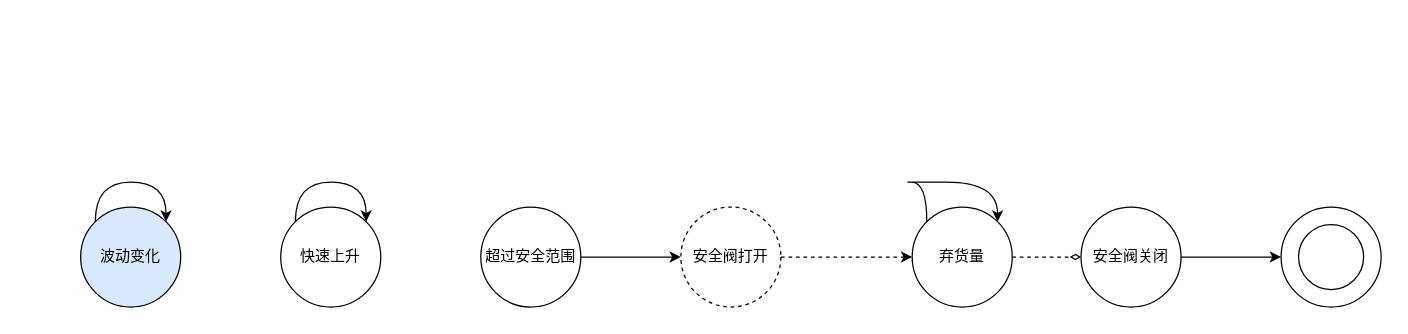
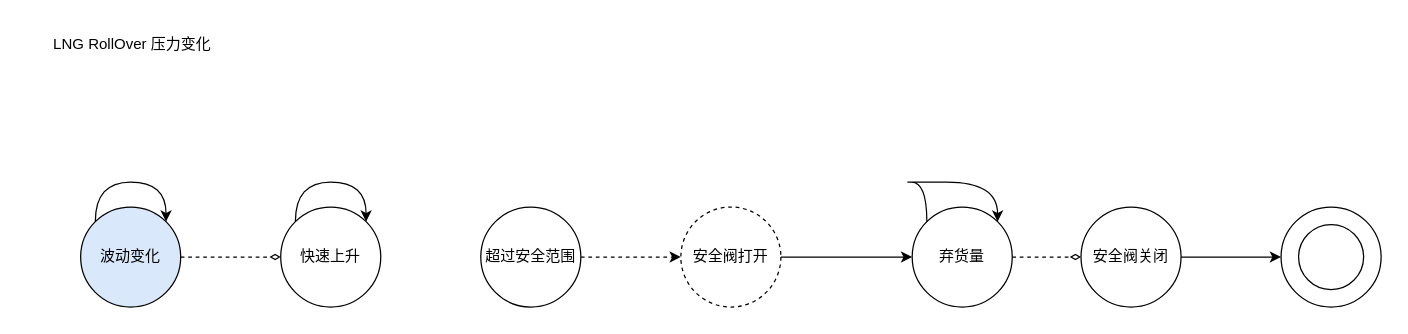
  <mxCell id="0" />
  <mxCell id="1" parent="0" />
+ <mxCell id="2" value="" style="edgeStyle=orthogonalEdgeStyle;rounded=0;orthogonalLoop=1;jettySize=auto;html=1;endArrow=diamondThin;endFill=0;dashed=1;" edge="1" parent="1" source="3" target="5"><mxGeometry relative="1" as="geometry" /></mxCell>
  <mxCell id="3" value="波动变化" style="ellipse;whiteSpace=wrap;html=1;aspect=fixed;fillColor=#dae8fc;" vertex="1" parent="1"><mxGeometry x="64" y="165" width="80" height="80" as="geometry" /></mxCell>
+ <mxCell id="4" value="LNG RollOver 压力变化" style="text;html=1;align=center;verticalAlign=middle;whiteSpace=wrap;rounded=0;" vertex="1" parent="1"><mxGeometry x="20" y="20" width="171" height="30" as="geometry" /></mxCell>
  <mxCell id="5" value="快速上升" style="ellipse;whiteSpace=wrap;html=1;aspect=fixed;" vertex="1" parent="1"><mxGeometry x="224" y="165" width="80" height="80" as="geometry" /></mxCell>
- <mxCell id="6" value="" style="edgeStyle=orthogonalEdgeStyle;rounded=0;orthogonalLoop=1;jettySize=auto;html=1;" edge="1" parent="1" source="7" target="9"><mxGeometry relative="1" as="geometry" /></mxCell>
+ <mxCell id="6" value="" style="edgeStyle=orthogonalEdgeStyle;rounded=0;orthogonalLoop=1;jettySize=auto;html=1;dashed=1;" edge="1" parent="1" source="7" target="9"><mxGeometry relative="1" as="geometry" /></mxCell>
  <mxCell id="7" value="超过安全范围" style="ellipse;whiteSpace=wrap;html=1;aspect=fixed;" vertex="1" parent="1"><mxGeometry x="384" y="165" width="80" height="80" as="geometry" /></mxCell>
- <mxCell id="8" value="" style="edgeStyle=orthogonalEdgeStyle;rounded=0;orthogonalLoop=1;jettySize=auto;html=1;dashed=1;" edge="1" parent="1" source="9" target="11"><mxGeometry relative="1" as="geometry" /></mxCell>
+ <mxCell id="8" value="" style="edgeStyle=orthogonalEdgeStyle;rounded=0;orthogonalLoop=1;jettySize=auto;html=1;" edge="1" parent="1" source="9" target="11"><mxGeometry relative="1" as="geometry" /></mxCell>
  <mxCell id="9" value="安全阀打开" style="ellipse;whiteSpace=wrap;html=1;aspect=fixed;dashed=1;" vertex="1" parent="1"><mxGeometry x="544" y="165" width="80" height="80" as="geometry" /></mxCell>
  <mxCell id="10" value="" style="edgeStyle=orthogonalEdgeStyle;rounded=0;orthogonalLoop=1;jettySize=auto;html=1;endArrow=diamondThin;endFill=0;dashed=1;" edge="1" parent="1" source="11" target="13"><mxGeometry relative="1" as="geometry" /></mxCell>
  <mxCell id="11" value="弃货量" style="ellipse;whiteSpace=wrap;html=1;aspect=fixed;" vertex="1" parent="1"><mxGeometry x="729" y="165" width="80" height="80" as="geometry" /></mxCell>
  <mxCell id="12" value="" style="edgeStyle=orthogonalEdgeStyle;rounded=0;orthogonalLoop=1;jettySize=auto;html=1;" edge="1" parent="1" source="13" target="14"><mxGeometry relative="1" as="geometry" /></mxCell>
  <mxCell id="13" value="安全阀关闭" style="ellipse;whiteSpace=wrap;html=1;aspect=fixed;" vertex="1" parent="1"><mxGeometry x="864" y="165" width="80" height="80" as="geometry" /></mxCell>
  <mxCell id="14" value="" style="ellipse;whiteSpace=wrap;html=1;aspect=fixed;" vertex="1" parent="1"><mxGeometry x="1024" y="165" width="80" height="80" as="geometry" /></mxCell>
  <mxCell id="15" value="" style="ellipse;whiteSpace=wrap;html=1;aspect=fixed;" vertex="1" parent="1"><mxGeometry x="1038" y="179" width="52" height="52" as="geometry" /></mxCell>
  <mxCell id="16" style="edgeStyle=orthogonalEdgeStyle;rounded=0;orthogonalLoop=1;jettySize=auto;html=1;exitX=0;exitY=0;exitDx=0;exitDy=0;entryX=1;entryY=0;entryDx=0;entryDy=0;curved=1;" edge="1" parent="1" source="3" target="3"><mxGeometry relative="1" as="geometry"><Array as="points"><mxPoint x="76" y="145" /><mxPoint x="132" y="145" /></Array></mxGeometry></mxCell>
  <mxCell id="17" style="edgeStyle=orthogonalEdgeStyle;rounded=0;orthogonalLoop=1;jettySize=auto;html=1;exitX=0;exitY=0;exitDx=0;exitDy=0;entryX=1;entryY=0;entryDx=0;entryDy=0;curved=1;" edge="1" parent="1" source="5" target="5"><mxGeometry relative="1" as="geometry"><Array as="points"><mxPoint x="236" y="145" /><mxPoint x="292" y="145" /></Array></mxGeometry></mxCell>
  <mxCell id="18" style="edgeStyle=orthogonalEdgeStyle;rounded=0;orthogonalLoop=1;jettySize=auto;html=1;exitX=0;exitY=0;exitDx=0;exitDy=0;entryX=1;entryY=0;entryDx=0;entryDy=0;curved=1;" edge="1" parent="1" source="11" target="11"><mxGeometry relative="1" as="geometry"><Array as="points"><mxPoint x="716" y="145" /><mxPoint x="772" y="145" /></Array></mxGeometry></mxCell>
